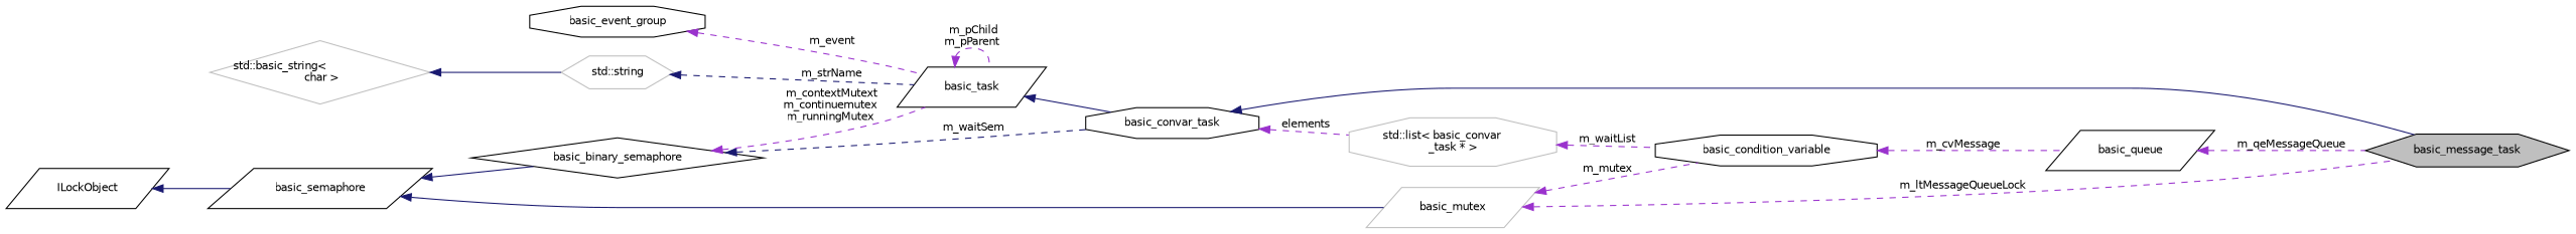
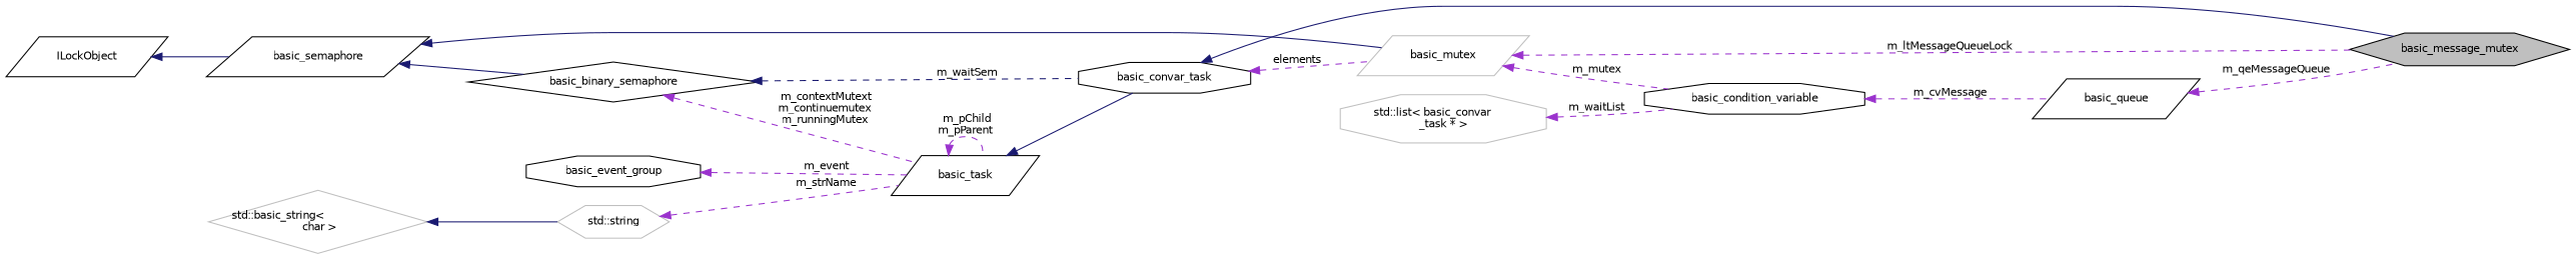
  digraph {
    rankdir=LR
    node [color=black fillcolor=white fontname=Helvetica fontsize=10 shape=parallelogram style=filled]
    edge [color=darkorchid3 dir=back fontname=Helvetica fontsize=10 labelfontname=Helvetica labelfontsize=10 style=dashed]
-   n1 [fillcolor=grey75 fontcolor=black height=0.2 label=basic_message_task shape=hexagon width=0.4]
+   n1 [fillcolor=grey75 fontcolor=black height=0.2 label=basic_message_mutex shape=hexagon width=0.4]
    n2 [height=0.2 label=basic_convar_task shape=octagon width=0.4]
    n3 [color=grey75 height=0.2 label="std::list\< basic_convar\l_task * \>" shape=octagon width=0.4]
    n4 [height=0.2 label=basic_condition_variable shape=octagon width=0.4]
    n5 [height=0.2 label=basic_task width=0.4]
    n6 [height=0.2 label=basic_event_group shape=octagon width=0.4]
    n7 [height=0.2 label=basic_binary_semaphore shape=diamond width=0.4]
    n8 [height=0.2 label=basic_semaphore width=0.4]
    n9 [color=grey75 height=0.2 label=basic_mutex width=0.4]
    n10 [height=0.2 label=ILockObject width=0.4]
    n11 [color=grey75 height=0.2 label="std::string" shape=hexagon width=0.4]
    n12 [color=grey75 height=0.2 label="std::basic_string\<\l char \>" shape=diamond width=0.4]
    n13 [height=0.2 label=basic_queue width=0.4]
    n2 -> n1 [color=midnightblue style=solid]
-   n2 -> n3 [label=" elements"]
+   n2 -> n9 [label=" elements"]
    n3 -> n4 [label=" m_waitList"]
    n4 -> n13 [label=" m_cvMessage"]
    n5 -> n2 [color=midnightblue style=solid]
    n5 -> n5 [label=" m_pChild\nm_pParent"]
    n6 -> n5 [label=" m_event"]
    n7 -> n2 [color=midnightblue label=" m_waitSem"]
    n7 -> n5 [label=" m_contextMutext\nm_continuemutex\nm_runningMutex"]
    n8 -> n7 [color=midnightblue style=solid]
    n8 -> n9 [color=midnightblue style=solid]
    n9 -> n1 [label=" m_ltMessageQueueLock"]
    n9 -> n4 [label=" m_mutex"]
    n10 -> n8 [color=midnightblue style=solid]
-   n11 -> n5 [color=midnightblue label=" m_strName"]
+   n11 -> n5 [label=" m_strName"]
    n12 -> n11 [color=midnightblue style=solid]
    n13 -> n1 [label=" m_qeMessageQueue"]
  }
